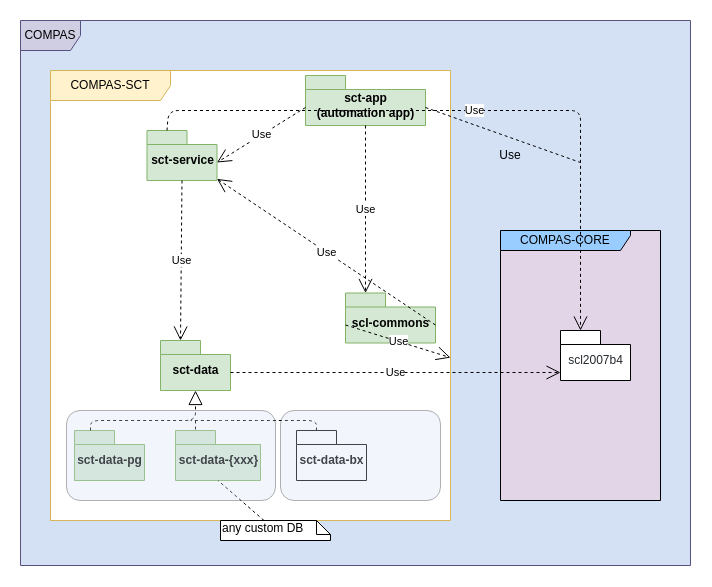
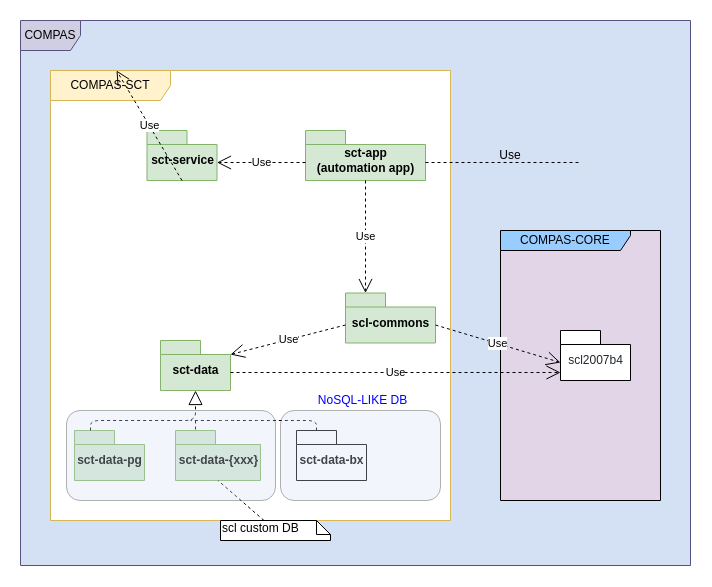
  <mxCell id="0" />
  <mxCell id="1" parent="0" />
  <mxCell id="2" value="COMPAS" style="shape=umlFrame;whiteSpace=wrap;html=1;fillColor=#d0cee2;strokeColor=#56517e;swimlaneFillColor=#D4E1F5;" vertex="1" parent="1"><mxGeometry x="20" y="20" width="670" height="545" as="geometry" /></mxCell>
  <mxCell id="3" value="COMPAS-SCT" style="shape=umlFrame;whiteSpace=wrap;html=1;width=120;height=30;fillColor=#fff2cc;strokeColor=#d6b656;swimlaneFillColor=#ffffff;" vertex="1" parent="1"><mxGeometry x="50" y="70" width="400" height="450" as="geometry" /></mxCell>
  <mxCell id="4" value="COMPAS-CORE" style="shape=umlFrame;whiteSpace=wrap;html=1;width=130;height=20;swimlaneFillColor=#E1D5E7;fillColor=#99CCFF;" vertex="1" parent="1"><mxGeometry x="500" y="230" width="160" height="270" as="geometry" /></mxCell>
  <mxCell id="5" value="scl-commons" style="shape=folder;fontStyle=1;spacingTop=10;tabWidth=40;tabHeight=14;tabPosition=left;html=1;fillColor=#d5e8d4;strokeColor=#82b366;" vertex="1" parent="1"><mxGeometry x="345" y="292.5" width="90" height="50" as="geometry" /></mxCell>
  <mxCell id="6" value="sct-data" style="shape=folder;fontStyle=1;spacingTop=10;tabWidth=40;tabHeight=14;tabPosition=left;html=1;fillColor=#d5e8d4;strokeColor=#82b366;" vertex="1" parent="1"><mxGeometry x="160" y="340" width="70" height="50" as="geometry" /></mxCell>
  <mxCell id="7" value="sct-data-pg" style="shape=folder;fontStyle=1;spacingTop=10;tabWidth=40;tabHeight=14;tabPosition=left;html=1;fillColor=#d5e8d4;strokeColor=#82b366;" vertex="1" parent="1"><mxGeometry x="74" y="430" width="70" height="50" as="geometry" /></mxCell>
  <mxCell id="8" value="sct-data-bx" style="shape=folder;fontStyle=1;spacingTop=10;tabWidth=40;tabHeight=14;tabPosition=left;html=1;" vertex="1" parent="1"><mxGeometry x="296" y="430" width="70" height="50" as="geometry" /></mxCell>
  <mxCell id="9" value="sct-service" style="shape=folder;fontStyle=1;spacingTop=10;tabWidth=40;tabHeight=14;tabPosition=left;html=1;fillColor=#d5e8d4;strokeColor=#82b366;" vertex="1" parent="1"><mxGeometry x="146.5" y="130" width="70" height="50" as="geometry" /></mxCell>
- <mxCell id="10" value="sct-app&lt;br&gt;(automation app)" style="shape=folder;fontStyle=1;spacingTop=10;tabWidth=40;tabHeight=14;tabPosition=left;html=1;fillColor=#d5e8d4;strokeColor=#82b366;" vertex="1" parent="1"><mxGeometry x="305" y="75" width="120" height="50" as="geometry" /></mxCell>
- <mxCell id="11" value="Use" style="endArrow=open;endSize=12;dashed=1;html=1;exitX=0.5;exitY=1;exitDx=0;exitDy=0;exitPerimeter=0;entryX=0;entryY=0;entryDx=20;entryDy=0;entryPerimeter=0;" edge="1" parent="1" source="9" target="6"><mxGeometry width="160" relative="1" as="geometry"><mxPoint x="20" y="600" as="sourcePoint" /><mxPoint x="180" y="600" as="targetPoint" /></mxGeometry></mxCell>
+ <mxCell id="10" value="sct-app&lt;br&gt;(automation app)" style="shape=folder;fontStyle=1;spacingTop=10;tabWidth=40;tabHeight=14;tabPosition=left;html=1;fillColor=#d5e8d4;strokeColor=#82b366;" vertex="1" parent="1"><mxGeometry x="305" y="130" width="120" height="50" as="geometry" /></mxCell>
+ <mxCell id="11" value="Use" style="endArrow=open;endSize=12;dashed=1;html=1;exitX=0.5;exitY=1;exitDx=0;exitDy=0;exitPerimeter=0;" edge="1" parent="1" source="9" target="3"><mxGeometry width="160" relative="1" as="geometry"><mxPoint x="20" y="600" as="sourcePoint" /><mxPoint x="180" y="600" as="targetPoint" /></mxGeometry></mxCell>
  <mxCell id="12" value="Use" style="endArrow=open;endSize=12;dashed=1;html=1;exitX=0.5;exitY=1;exitDx=0;exitDy=0;exitPerimeter=0;entryX=0;entryY=0;entryDx=20;entryDy=0;entryPerimeter=0;" edge="1" parent="1" source="10" target="5"><mxGeometry width="160" relative="1" as="geometry"><mxPoint x="20" y="600" as="sourcePoint" /><mxPoint x="180" y="600" as="targetPoint" /></mxGeometry></mxCell>
  <mxCell id="13" value="Use" style="endArrow=open;endSize=12;dashed=1;html=1;exitX=0;exitY=0;exitDx=0;exitDy=32;exitPerimeter=0;entryX=0;entryY=0;entryDx=70;entryDy=32;entryPerimeter=0;" edge="1" parent="1" source="10" target="9"><mxGeometry width="160" relative="1" as="geometry"><mxPoint x="20" y="600" as="sourcePoint" /><mxPoint x="180" y="600" as="targetPoint" /></mxGeometry></mxCell>
  <mxCell id="14" value="" style="endArrow=block;dashed=1;endFill=0;endSize=12;html=1;entryX=0.5;entryY=1;entryDx=0;entryDy=0;entryPerimeter=0;edgeStyle=orthogonalEdgeStyle;" edge="1" parent="1" target="6"><mxGeometry width="160" relative="1" as="geometry"><mxPoint x="90" y="430" as="sourcePoint" /><mxPoint x="180" y="600" as="targetPoint" /><Array as="points"><mxPoint x="90" y="430" /><mxPoint x="90" y="420" /><mxPoint x="195" y="420" /></Array></mxGeometry></mxCell>
  <mxCell id="15" value="" style="endArrow=none;dashed=1;html=1;exitX=0;exitY=0;exitDx=20;exitDy=0;exitPerimeter=0;" edge="1" parent="1" source="8"><mxGeometry width="50" height="50" relative="1" as="geometry"><mxPoint x="20" y="650" as="sourcePoint" /><mxPoint x="190" y="420" as="targetPoint" /><Array as="points"><mxPoint x="316" y="420" /><mxPoint x="250" y="420" /><mxPoint x="230" y="420" /></Array></mxGeometry></mxCell>
  <mxCell id="16" value="&lt;font color=&quot;#24292e&quot; size=&quot;1&quot;&gt;&lt;span style=&quot;font-weight: 400 ; white-space: normal ; font-size: 12px&quot;&gt;scl2007b4&lt;/span&gt;&lt;/font&gt;" style="shape=folder;fontStyle=1;spacingTop=10;tabWidth=40;tabHeight=14;tabPosition=left;html=1;" vertex="1" parent="1"><mxGeometry x="560" y="330" width="70" height="50" as="geometry" /></mxCell>
- <mxCell id="17" value="Use" style="endArrow=open;endSize=12;dashed=1;html=1;exitX=0;exitY=0;exitDx=90;exitDy=32;exitPerimeter=0;" edge="1" parent="1" source="5" target="9"><mxGeometry width="160" relative="1" as="geometry"><mxPoint x="20" y="590" as="sourcePoint" /><mxPoint x="180" y="590" as="targetPoint" /></mxGeometry></mxCell>
+ <mxCell id="17" value="Use" style="endArrow=open;endSize=12;dashed=1;html=1;exitX=0;exitY=0;exitDx=90;exitDy=32;exitPerimeter=0;entryX=0;entryY=0;entryDx=0;entryDy=32;entryPerimeter=0;" edge="1" parent="1" source="5" target="16"><mxGeometry width="160" relative="1" as="geometry"><mxPoint x="20" y="590" as="sourcePoint" /><mxPoint x="180" y="590" as="targetPoint" /></mxGeometry></mxCell>
  <mxCell id="18" value="sct-data-{xxx}" style="shape=folder;fontStyle=1;spacingTop=10;tabWidth=40;tabHeight=14;tabPosition=left;html=1;fillColor=#d5e8d4;strokeColor=#82b366;" vertex="1" parent="1"><mxGeometry x="175" y="430" width="85" height="50" as="geometry" /></mxCell>
  <mxCell id="19" value="" style="endArrow=none;dashed=1;html=1;entryX=0;entryY=0;entryDx=20;entryDy=0;entryPerimeter=0;" edge="1" parent="1" target="18"><mxGeometry width="50" height="50" relative="1" as="geometry"><mxPoint x="195" y="420" as="sourcePoint" /><mxPoint x="70" y="590" as="targetPoint" /></mxGeometry></mxCell>
- <mxCell id="20" value="any custom DB" style="shape=note;whiteSpace=wrap;html=1;size=14;verticalAlign=top;align=left;spacingTop=-6;" vertex="1" parent="1"><mxGeometry x="220" y="520" width="110" height="20" as="geometry" /></mxCell>
+ <mxCell id="20" value="scl custom DB" style="shape=note;whiteSpace=wrap;html=1;size=14;verticalAlign=top;align=left;spacingTop=-6;" vertex="1" parent="1"><mxGeometry x="220" y="520" width="110" height="20" as="geometry" /></mxCell>
  <mxCell id="21" value="" style="endArrow=none;dashed=1;html=1;entryX=0.5;entryY=1;entryDx=0;entryDy=0;entryPerimeter=0;" edge="1" parent="1" source="20" target="18"><mxGeometry width="50" height="50" relative="1" as="geometry"><mxPoint x="20" y="640" as="sourcePoint" /><mxPoint x="70" y="590" as="targetPoint" /></mxGeometry></mxCell>
  <mxCell id="22" value="Use" style="endArrow=open;endSize=12;dashed=1;html=1;exitX=0;exitY=0;exitDx=70;exitDy=32;exitPerimeter=0;" edge="1" parent="1" source="6"><mxGeometry width="160" relative="1" as="geometry"><mxPoint x="449" y="277" as="sourcePoint" /><mxPoint x="560" y="372" as="targetPoint" /></mxGeometry></mxCell>
- <mxCell id="23" value="Use" style="endArrow=open;endSize=12;dashed=1;html=1;exitX=0;exitY=0;exitDx=0;exitDy=32;exitPerimeter=0;" edge="1" parent="1" source="5" target="3"><mxGeometry width="160" relative="1" as="geometry"><mxPoint x="459" y="287" as="sourcePoint" /><mxPoint x="580" y="382" as="targetPoint" /></mxGeometry></mxCell>
- <mxCell id="24" value="Use" style="endArrow=open;endSize=12;dashed=1;html=1;exitX=0;exitY=0;exitDx=20;exitDy=0;exitPerimeter=0;entryX=0;entryY=0;entryDx=20;entryDy=0;entryPerimeter=0;" edge="1" parent="1" source="9" target="16"><mxGeometry width="160" relative="1" as="geometry"><mxPoint x="20" y="590" as="sourcePoint" /><mxPoint x="180" y="590" as="targetPoint" /><Array as="points"><mxPoint x="168" y="110" /><mxPoint x="550" y="110" /><mxPoint x="580" y="110" /></Array></mxGeometry></mxCell>
+ <mxCell id="23" value="Use" style="endArrow=open;endSize=12;dashed=1;html=1;exitX=0;exitY=0;exitDx=0;exitDy=32;exitPerimeter=0;entryX=0;entryY=0;entryDx=70;entryDy=14;entryPerimeter=0;" edge="1" parent="1" source="5" target="6"><mxGeometry width="160" relative="1" as="geometry"><mxPoint x="459" y="287" as="sourcePoint" /><mxPoint x="580" y="382" as="targetPoint" /></mxGeometry></mxCell>
  <mxCell id="25" value="" style="endArrow=none;dashed=1;html=1;exitX=0;exitY=0;exitDx=120;exitDy=32;exitPerimeter=0;" edge="1" parent="1" source="10"><mxGeometry width="50" height="50" relative="1" as="geometry"><mxPoint x="20" y="640" as="sourcePoint" /><mxPoint x="580" y="162" as="targetPoint" /></mxGeometry></mxCell>
  <mxCell id="26" value="Use" style="text;html=1;strokeColor=none;fillColor=none;align=center;verticalAlign=middle;whiteSpace=wrap;rounded=0;" vertex="1" parent="1"><mxGeometry x="490" y="145" width="40" height="20" as="geometry" /></mxCell>
  <mxCell id="27" value="" style="rounded=1;whiteSpace=wrap;html=1;opacity=30;fillColor=#D4E1F5;" vertex="1" parent="1"><mxGeometry x="66" y="410" width="209" height="90" as="geometry" /></mxCell>
  <mxCell id="28" value="" style="rounded=1;whiteSpace=wrap;html=1;opacity=30;fillColor=#D4E1F5;" vertex="1" parent="1"><mxGeometry x="280" y="410" width="160" height="90" as="geometry" /></mxCell>
+ <mxCell id="29" value="&lt;font color=&quot;#0000ff&quot;&gt;NoSQL-LIKE DB&lt;/font&gt;" style="text;html=1;strokeColor=none;fillColor=none;align=center;verticalAlign=middle;whiteSpace=wrap;rounded=0;opacity=50;" vertex="1" parent="1"><mxGeometry x="305" y="390" width="115" height="20" as="geometry" /></mxCell>
